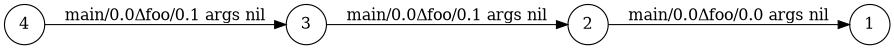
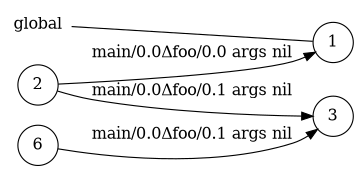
  digraph {
    rankdir=LR
    node [shape=circle]
+   n1 [label=global shape=plaintext]
    n2 [label=1]
    n3 [label=3]
-   n4 [label=4]
+   n4 [label=6]
    n5 [label=2]
+   n1 -> n2 [arrowhead=none]
    n4 -> n3 [label="main/0.0Δfoo/0.1 args nil"]
    n5 -> n2 [label="main/0.0Δfoo/0.0 args nil"]
-   n3 -> n5 [label="main/0.0Δfoo/0.1 args nil"]
+   n5 -> n3 [label="main/0.0Δfoo/0.1 args nil"]
  }
